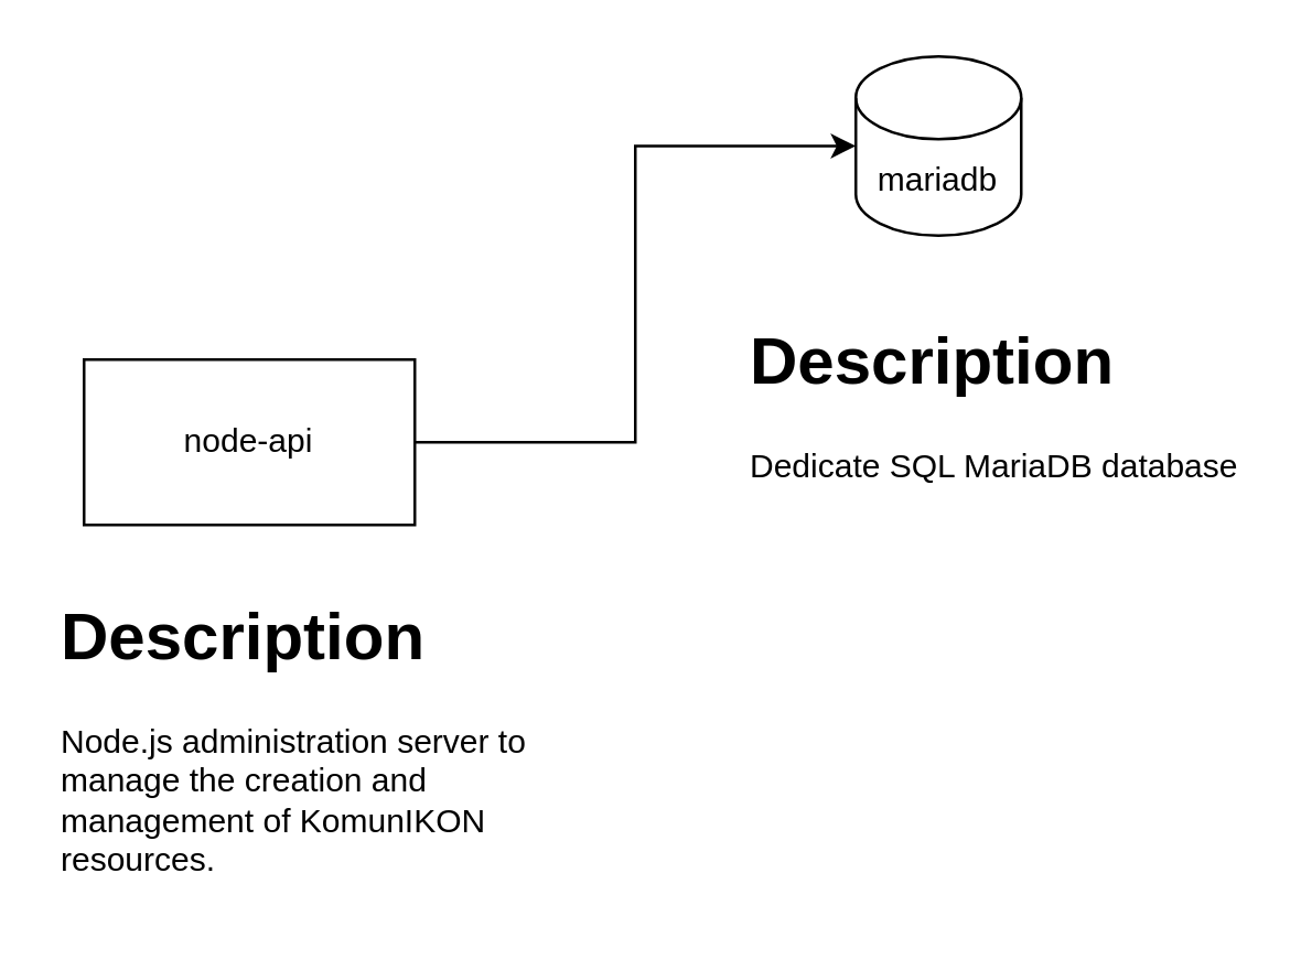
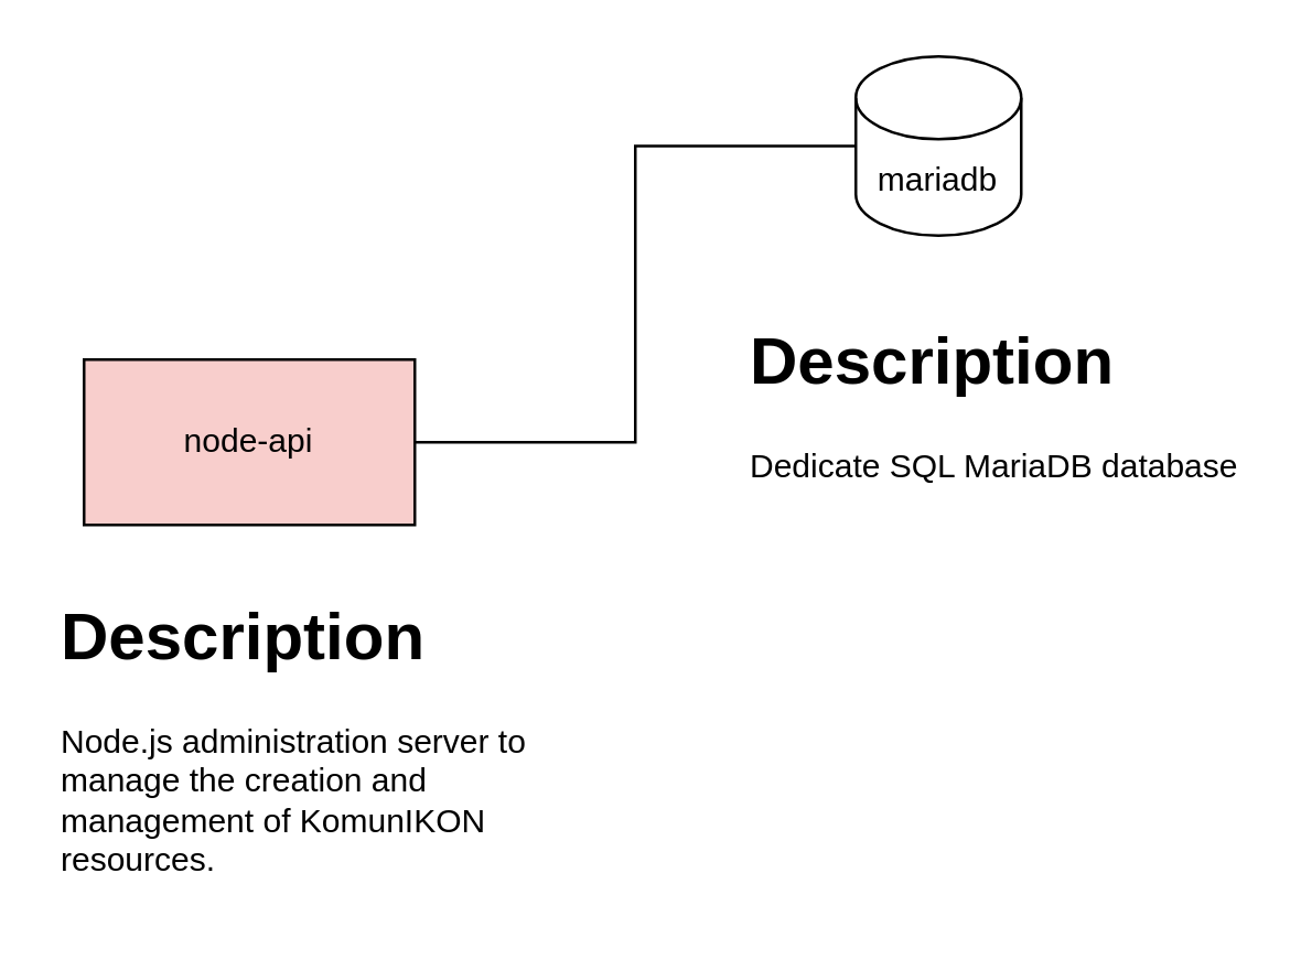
  <mxCell id="0" />
  <mxCell id="1" parent="0" />
- <mxCell id="2" value="node-api" style="rounded=0;whiteSpace=wrap;html=1;" vertex="1" parent="1"><mxGeometry x="30" y="130" width="120" height="60" as="geometry" /></mxCell>
+ <mxCell id="2" value="node-api" style="rounded=0;whiteSpace=wrap;html=1;fillColor=#f8cecc;" vertex="1" parent="1"><mxGeometry x="30" y="130" width="120" height="60" as="geometry" /></mxCell>
  <mxCell id="3" value="mariadb" style="shape=cylinder3;whiteSpace=wrap;html=1;boundedLbl=1;backgroundOutline=1;size=15;" vertex="1" parent="1"><mxGeometry x="310" y="20" width="60" height="65" as="geometry" /></mxCell>
- <mxCell id="4" style="edgeStyle=orthogonalEdgeStyle;rounded=0;orthogonalLoop=1;jettySize=auto;html=1;exitX=1;exitY=0.5;exitDx=0;exitDy=0;entryX=0;entryY=0.5;entryDx=0;entryDy=0;entryPerimeter=0;" edge="1" parent="1" source="2" target="3"><mxGeometry relative="1" as="geometry" /></mxCell>
+ <mxCell id="4" style="edgeStyle=orthogonalEdgeStyle;rounded=0;orthogonalLoop=1;jettySize=auto;html=1;exitX=1;exitY=0.5;exitDx=0;exitDy=0;entryX=0;entryY=0.5;entryDx=0;entryDy=0;entryPerimeter=0;endArrow=none;" edge="1" parent="1" source="2" target="3"><mxGeometry relative="1" as="geometry" /></mxCell>
  <mxCell id="5" value="&lt;h1 style=&quot;margin-top: 0px;&quot;&gt;Description&lt;/h1&gt;&lt;p&gt;Node.js administration server to manage the creation and management of KomunIKON resources.&amp;nbsp;&lt;/p&gt;" style="text;html=1;whiteSpace=wrap;overflow=hidden;rounded=0;" vertex="1" parent="1"><mxGeometry x="20" y="210" width="180" height="120" as="geometry" /></mxCell>
  <mxCell id="6" value="&lt;h1 style=&quot;margin-top: 0px;&quot;&gt;Description&lt;/h1&gt;&lt;p&gt;Dedicate SQL MariaDB database&lt;/p&gt;" style="text;html=1;whiteSpace=wrap;overflow=hidden;rounded=0;" vertex="1" parent="1"><mxGeometry x="270" y="110" width="180" height="120" as="geometry" /></mxCell>
